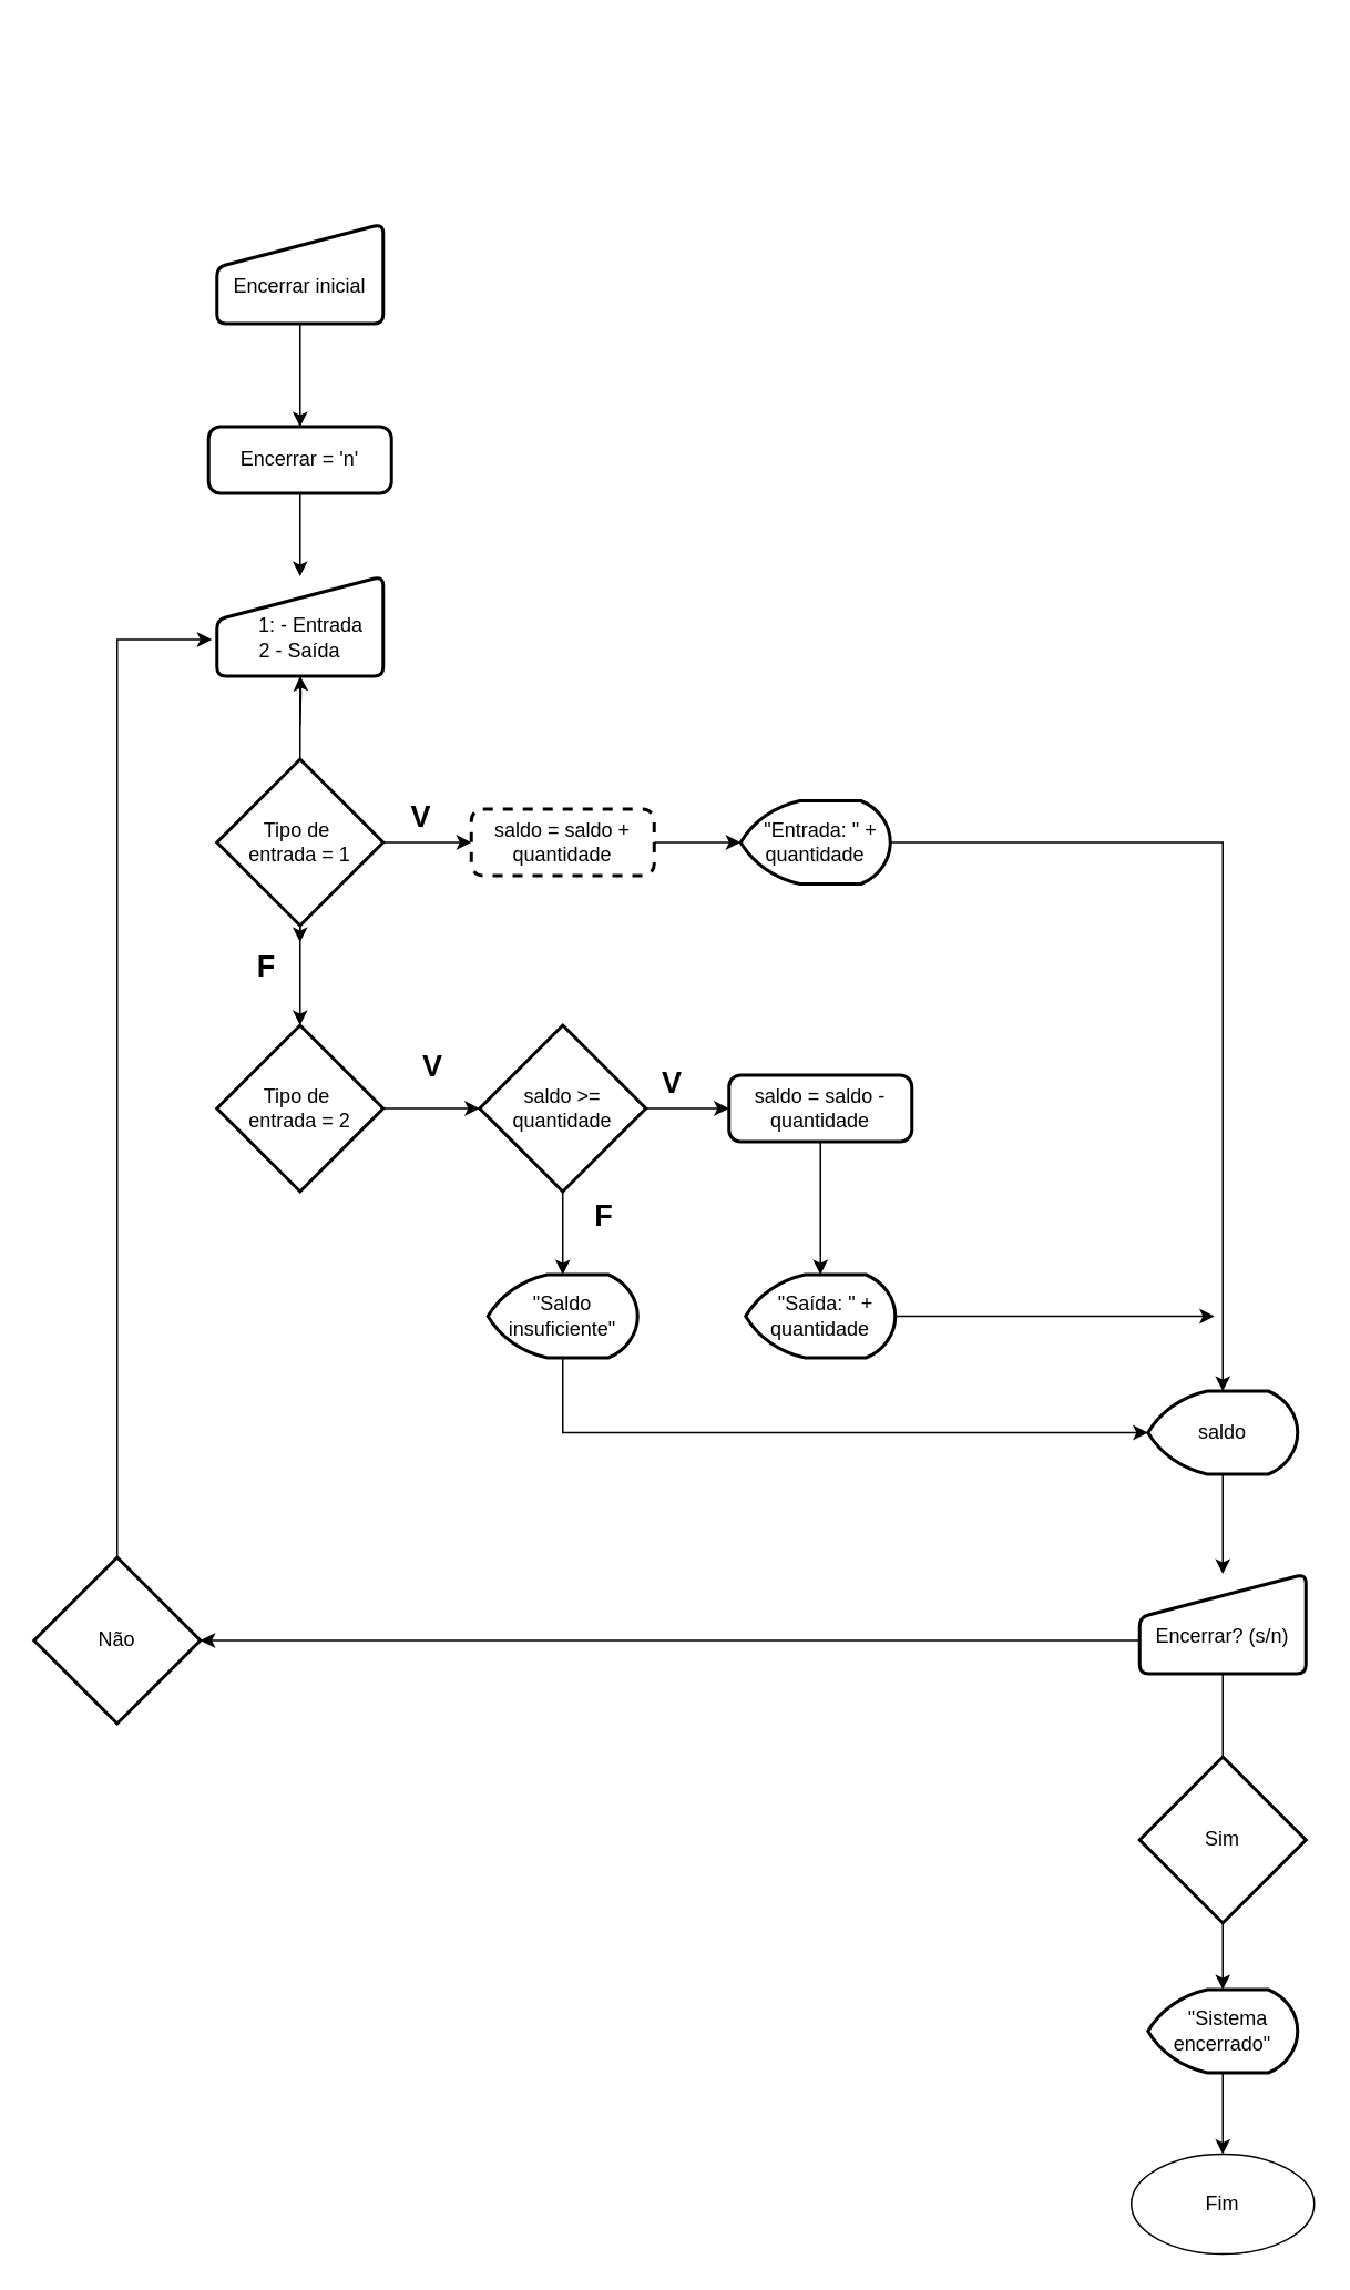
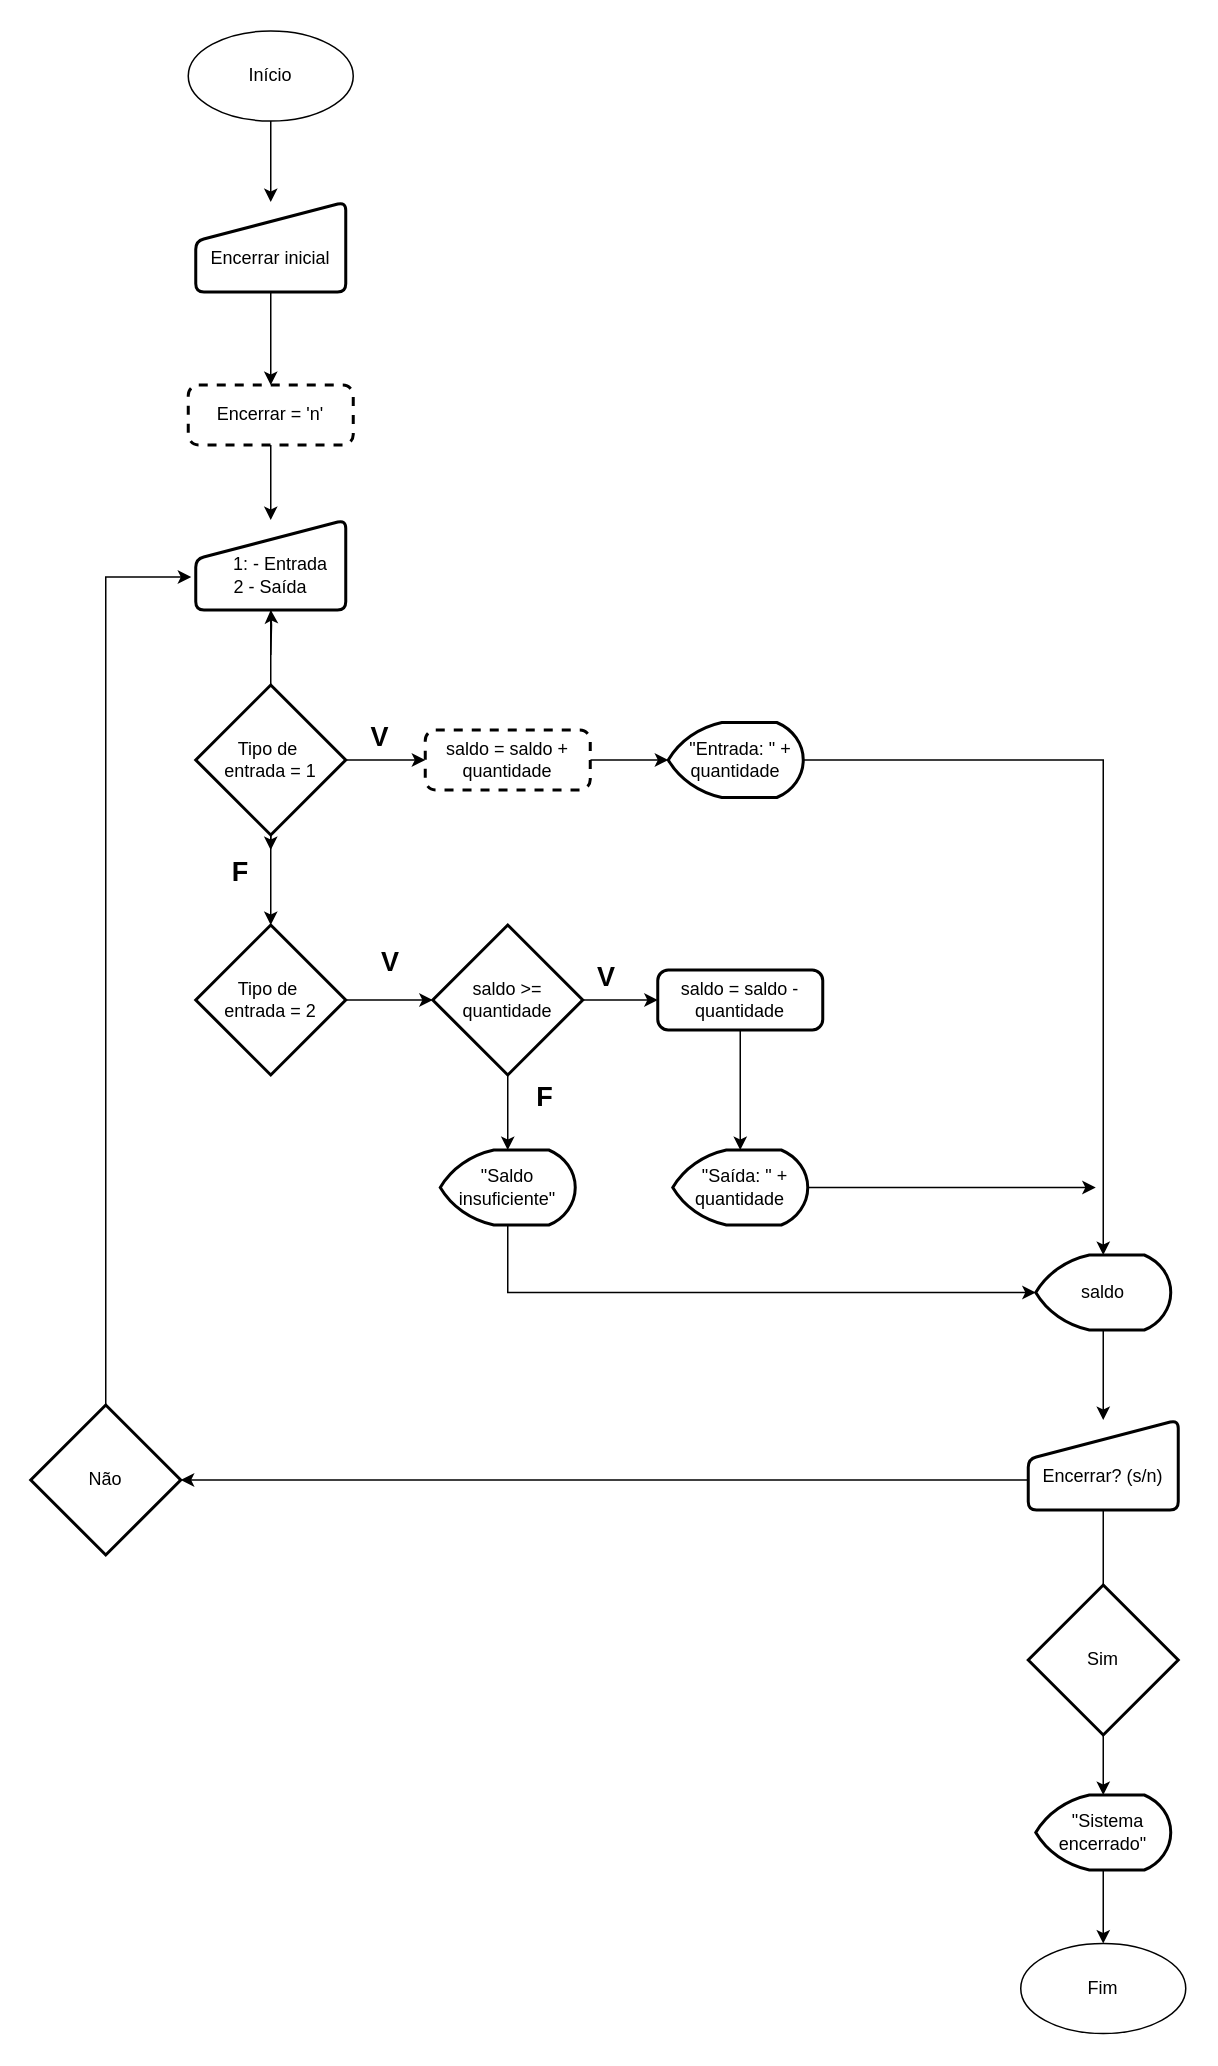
  <mxCell id="0" />
  <mxCell id="1" parent="0" />
  <mxCell id="2" value="" style="edgeStyle=orthogonalEdgeStyle;rounded=0;orthogonalLoop=1;jettySize=auto;html=1;" edge="1" parent="1" source="3" target="5"><mxGeometry relative="1" as="geometry" /></mxCell>
  <mxCell id="3" value="&lt;div&gt;&lt;br&gt;&lt;/div&gt;&lt;div&gt;Encerrar inicial&lt;/div&gt;" style="html=1;strokeWidth=2;shape=manualInput;whiteSpace=wrap;rounded=1;size=26;arcSize=11;" parent="1" vertex="1"><mxGeometry x="130" y="134" width="100" height="60" as="geometry" /></mxCell>
  <mxCell id="4" value="" style="edgeStyle=orthogonalEdgeStyle;rounded=0;orthogonalLoop=1;jettySize=auto;html=1;" edge="1" parent="1" source="5" target="8"><mxGeometry relative="1" as="geometry" /></mxCell>
- <mxCell id="5" value="Encerrar = 'n'" style="rounded=1;whiteSpace=wrap;html=1;absoluteArcSize=1;arcSize=14;strokeWidth=2;" parent="1" vertex="1"><mxGeometry x="125" y="256" width="110" height="40" as="geometry" /></mxCell>
+ <mxCell id="5" value="Encerrar = 'n'" style="rounded=1;whiteSpace=wrap;html=1;absoluteArcSize=1;arcSize=14;strokeWidth=2;dashed=1;" parent="1" vertex="1"><mxGeometry x="125" y="256" width="110" height="40" as="geometry" /></mxCell>
  <mxCell id="6" value="" style="edgeStyle=orthogonalEdgeStyle;rounded=0;orthogonalLoop=1;jettySize=auto;html=1;" parent="1" target="8" edge="1"><mxGeometry relative="1" as="geometry"><mxPoint x="180" y="436" as="sourcePoint" /></mxGeometry></mxCell>
  <mxCell id="7" value="" style="edgeStyle=orthogonalEdgeStyle;rounded=0;orthogonalLoop=1;jettySize=auto;html=1;" parent="1" source="8" edge="1"><mxGeometry relative="1" as="geometry"><mxPoint x="180" y="566" as="targetPoint" /></mxGeometry></mxCell>
  <mxCell id="8" value="&lt;div&gt;&lt;br&gt;&lt;/div&gt;&amp;nbsp; &amp;nbsp; 1: - Entrada&lt;div&gt;2 - Saída&lt;/div&gt;" style="html=1;strokeWidth=2;shape=manualInput;whiteSpace=wrap;rounded=1;size=26;arcSize=11;" parent="1" vertex="1"><mxGeometry x="130" y="346" width="100" height="60" as="geometry" /></mxCell>
  <mxCell id="9" value="" style="edgeStyle=orthogonalEdgeStyle;rounded=0;orthogonalLoop=1;jettySize=auto;html=1;" parent="1" source="11" target="13" edge="1"><mxGeometry relative="1" as="geometry" /></mxCell>
  <mxCell id="10" value="" style="edgeStyle=orthogonalEdgeStyle;rounded=0;orthogonalLoop=1;jettySize=auto;html=1;" parent="1" source="11" target="17" edge="1"><mxGeometry relative="1" as="geometry" /></mxCell>
  <mxCell id="11" value="Tipo de&amp;nbsp;&lt;div&gt;entrada = 1&lt;/div&gt;" style="strokeWidth=2;html=1;shape=mxgraph.flowchart.decision;whiteSpace=wrap;" parent="1" vertex="1"><mxGeometry x="130" y="456" width="100" height="100" as="geometry" /></mxCell>
  <mxCell id="12" value="" style="edgeStyle=orthogonalEdgeStyle;rounded=0;orthogonalLoop=1;jettySize=auto;html=1;" parent="1" source="13" target="14" edge="1"><mxGeometry relative="1" as="geometry" /></mxCell>
  <mxCell id="13" value="saldo = saldo + quantidade" style="rounded=1;whiteSpace=wrap;html=1;absoluteArcSize=1;arcSize=14;strokeWidth=2;dashed=1;" parent="1" vertex="1"><mxGeometry x="283" y="486" width="110" height="40" as="geometry" /></mxCell>
  <mxCell id="14" value="&amp;nbsp; &quot;Entrada: &quot; + quantidade" style="strokeWidth=2;html=1;shape=mxgraph.flowchart.display;whiteSpace=wrap;" parent="1" vertex="1"><mxGeometry x="445" y="481" width="90" height="50" as="geometry" /></mxCell>
  <mxCell id="15" value="&lt;b&gt;&lt;font style=&quot;font-size: 18px;&quot;&gt;V&lt;/font&gt;&lt;/b&gt;" style="text;strokeColor=none;align=center;fillColor=none;html=1;verticalAlign=middle;whiteSpace=wrap;rounded=0;" parent="1" vertex="1"><mxGeometry x="223" y="476" width="60" height="30" as="geometry" /></mxCell>
  <mxCell id="16" value="" style="edgeStyle=orthogonalEdgeStyle;rounded=0;orthogonalLoop=1;jettySize=auto;html=1;" parent="1" source="17" target="21" edge="1"><mxGeometry relative="1" as="geometry" /></mxCell>
  <mxCell id="17" value="Tipo de&amp;nbsp;&lt;div&gt;entrada = 2&lt;/div&gt;" style="strokeWidth=2;html=1;shape=mxgraph.flowchart.decision;whiteSpace=wrap;" parent="1" vertex="1"><mxGeometry x="130" y="616" width="100" height="100" as="geometry" /></mxCell>
  <mxCell id="18" value="&lt;b&gt;&lt;font style=&quot;font-size: 18px;&quot;&gt;F&lt;/font&gt;&lt;/b&gt;" style="text;strokeColor=none;align=center;fillColor=none;html=1;verticalAlign=middle;whiteSpace=wrap;rounded=0;" parent="1" vertex="1"><mxGeometry x="130" y="566" width="60" height="30" as="geometry" /></mxCell>
  <mxCell id="19" value="" style="edgeStyle=orthogonalEdgeStyle;rounded=0;orthogonalLoop=1;jettySize=auto;html=1;" parent="1" source="21" target="24" edge="1"><mxGeometry relative="1" as="geometry" /></mxCell>
  <mxCell id="20" value="" style="edgeStyle=orthogonalEdgeStyle;rounded=0;orthogonalLoop=1;jettySize=auto;html=1;" edge="1" parent="1" source="21" target="26"><mxGeometry relative="1" as="geometry" /></mxCell>
  <mxCell id="21" value="saldo &amp;gt;= quantidade" style="strokeWidth=2;html=1;shape=mxgraph.flowchart.decision;whiteSpace=wrap;" parent="1" vertex="1"><mxGeometry x="288" y="616" width="100" height="100" as="geometry" /></mxCell>
  <mxCell id="22" value="&lt;b&gt;&lt;font style=&quot;font-size: 18px;&quot;&gt;V&lt;/font&gt;&lt;/b&gt;" style="text;strokeColor=none;align=center;fillColor=none;html=1;verticalAlign=middle;whiteSpace=wrap;rounded=0;" parent="1" vertex="1"><mxGeometry x="230" y="626" width="60" height="30" as="geometry" /></mxCell>
  <mxCell id="23" value="" style="edgeStyle=orthogonalEdgeStyle;rounded=0;orthogonalLoop=1;jettySize=auto;html=1;" edge="1" parent="1" source="24" target="29"><mxGeometry relative="1" as="geometry" /></mxCell>
  <mxCell id="24" value="saldo = saldo - quantidade" style="rounded=1;whiteSpace=wrap;html=1;absoluteArcSize=1;arcSize=14;strokeWidth=2;" parent="1" vertex="1"><mxGeometry x="438" y="646" width="110" height="40" as="geometry" /></mxCell>
  <mxCell id="25" value="&lt;b&gt;&lt;font style=&quot;font-size: 18px;&quot;&gt;V&lt;/font&gt;&lt;/b&gt;" style="text;strokeColor=none;align=center;fillColor=none;html=1;verticalAlign=middle;whiteSpace=wrap;rounded=0;" parent="1" vertex="1"><mxGeometry x="374" y="636" width="60" height="30" as="geometry" /></mxCell>
  <mxCell id="26" value="&quot;Saldo insuficiente&quot;" style="strokeWidth=2;html=1;shape=mxgraph.flowchart.display;whiteSpace=wrap;" parent="1" vertex="1"><mxGeometry x="293" y="766" width="90" height="50" as="geometry" /></mxCell>
  <mxCell id="27" value="&lt;b&gt;&lt;font style=&quot;font-size: 18px;&quot;&gt;F&lt;/font&gt;&lt;/b&gt;" style="text;strokeColor=none;align=center;fillColor=none;html=1;verticalAlign=middle;whiteSpace=wrap;rounded=0;" parent="1" vertex="1"><mxGeometry x="333" y="716" width="60" height="30" as="geometry" /></mxCell>
  <mxCell id="28" style="edgeStyle=orthogonalEdgeStyle;rounded=0;orthogonalLoop=1;jettySize=auto;html=1;" edge="1" parent="1" source="29"><mxGeometry relative="1" as="geometry"><mxPoint x="730" y="791" as="targetPoint" /></mxGeometry></mxCell>
  <mxCell id="29" value="&amp;nbsp; &quot;Saída: &quot; + quantidade" style="strokeWidth=2;html=1;shape=mxgraph.flowchart.display;whiteSpace=wrap;" parent="1" vertex="1"><mxGeometry x="448" y="766" width="90" height="50" as="geometry" /></mxCell>
  <mxCell id="30" value="" style="edgeStyle=orthogonalEdgeStyle;rounded=0;orthogonalLoop=1;jettySize=auto;html=1;" edge="1" parent="1" source="31" target="33"><mxGeometry relative="1" as="geometry" /></mxCell>
  <mxCell id="31" value="saldo" style="strokeWidth=2;html=1;shape=mxgraph.flowchart.display;whiteSpace=wrap;" parent="1" vertex="1"><mxGeometry x="690" y="836" width="90" height="50" as="geometry" /></mxCell>
  <mxCell id="32" value="" style="edgeStyle=orthogonalEdgeStyle;rounded=0;orthogonalLoop=1;jettySize=auto;html=1;endArrow=none;" edge="1" parent="1" source="33" target="42"><mxGeometry relative="1" as="geometry" /></mxCell>
  <mxCell id="33" value="&lt;div&gt;&lt;br&gt;&lt;/div&gt;Encerrar? (s/n)" style="html=1;strokeWidth=2;shape=manualInput;whiteSpace=wrap;rounded=1;size=26;arcSize=11;" parent="1" vertex="1"><mxGeometry x="685" y="946" width="100" height="60" as="geometry" /></mxCell>
  <mxCell id="34" value="" style="edgeStyle=orthogonalEdgeStyle;rounded=0;orthogonalLoop=1;jettySize=auto;html=1;" parent="1" source="35" target="36" edge="1"><mxGeometry relative="1" as="geometry" /></mxCell>
  <mxCell id="35" value="&amp;nbsp; &quot;Sistema encerrado&quot;" style="strokeWidth=2;html=1;shape=mxgraph.flowchart.display;whiteSpace=wrap;" parent="1" vertex="1"><mxGeometry x="690" y="1196" width="90" height="50" as="geometry" /></mxCell>
  <mxCell id="36" value="Fim" style="ellipse;whiteSpace=wrap;html=1;" parent="1" vertex="1"><mxGeometry x="680" y="1295" width="110" height="60" as="geometry" /></mxCell>
+ <mxCell id="37" value="" style="edgeStyle=orthogonalEdgeStyle;rounded=0;orthogonalLoop=1;jettySize=auto;html=1;" edge="1" parent="1" source="38" target="3"><mxGeometry relative="1" as="geometry" /></mxCell>
+ <mxCell id="38" value="Início" style="ellipse;whiteSpace=wrap;html=1;" parent="1" vertex="1"><mxGeometry x="125" y="20" width="110" height="60" as="geometry" /></mxCell>
  <mxCell id="39" style="edgeStyle=orthogonalEdgeStyle;rounded=0;orthogonalLoop=1;jettySize=auto;html=1;entryX=0.5;entryY=0;entryDx=0;entryDy=0;entryPerimeter=0;" edge="1" parent="1" source="14" target="31"><mxGeometry relative="1" as="geometry" /></mxCell>
  <mxCell id="40" style="edgeStyle=orthogonalEdgeStyle;rounded=0;orthogonalLoop=1;jettySize=auto;html=1;entryX=0;entryY=0.5;entryDx=0;entryDy=0;entryPerimeter=0;" edge="1" parent="1" source="26" target="31"><mxGeometry relative="1" as="geometry"><Array as="points"><mxPoint x="338" y="861" /></Array></mxGeometry></mxCell>
  <mxCell id="41" value="" style="edgeStyle=orthogonalEdgeStyle;rounded=0;orthogonalLoop=1;jettySize=auto;html=1;" edge="1" parent="1" source="42" target="35"><mxGeometry relative="1" as="geometry" /></mxCell>
  <mxCell id="42" value="Sim" style="strokeWidth=2;html=1;shape=mxgraph.flowchart.decision;whiteSpace=wrap;" vertex="1" parent="1"><mxGeometry x="685" y="1056" width="100" height="100" as="geometry" /></mxCell>
  <mxCell id="43" value="Não" style="strokeWidth=2;html=1;shape=mxgraph.flowchart.decision;whiteSpace=wrap;" vertex="1" parent="1"><mxGeometry x="20" y="936" width="100" height="100" as="geometry" /></mxCell>
  <mxCell id="44" style="edgeStyle=orthogonalEdgeStyle;rounded=0;orthogonalLoop=1;jettySize=auto;html=1;entryX=1;entryY=0.5;entryDx=0;entryDy=0;entryPerimeter=0;" edge="1" parent="1" source="33" target="43"><mxGeometry relative="1" as="geometry"><Array as="points"><mxPoint x="150" y="986" /></Array></mxGeometry></mxCell>
  <mxCell id="45" style="edgeStyle=orthogonalEdgeStyle;rounded=0;orthogonalLoop=1;jettySize=auto;html=1;entryX=-0.03;entryY=0.633;entryDx=0;entryDy=0;entryPerimeter=0;" edge="1" parent="1" source="43" target="8"><mxGeometry relative="1" as="geometry"><Array as="points"><mxPoint x="70" y="384" /></Array></mxGeometry></mxCell>
